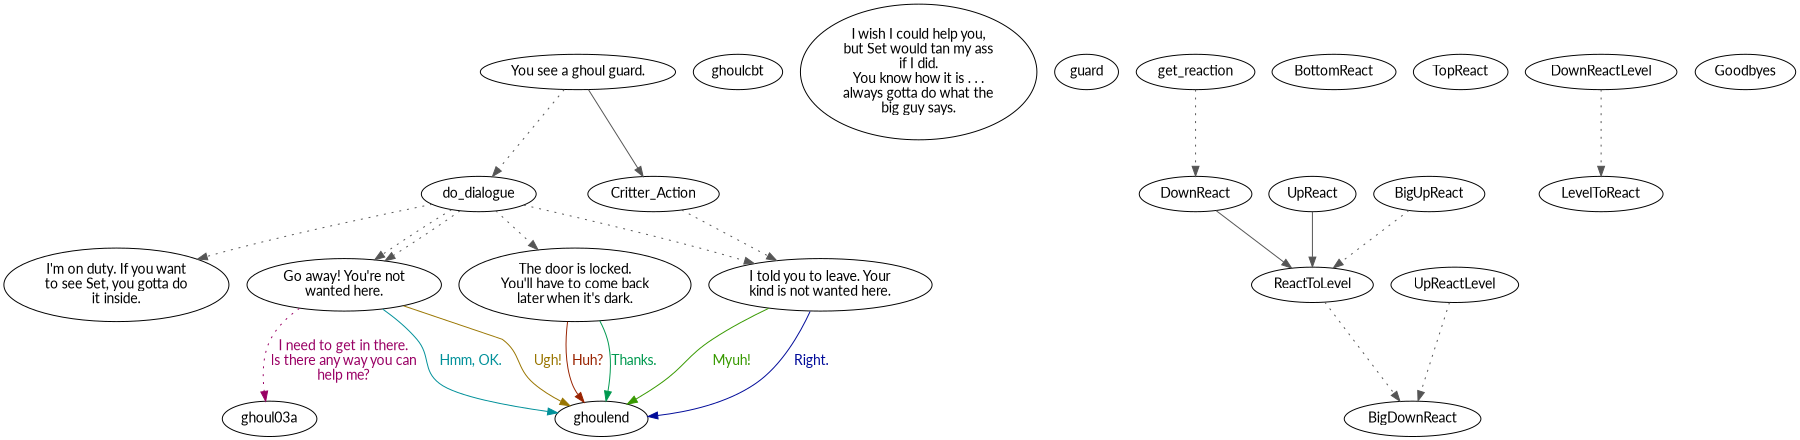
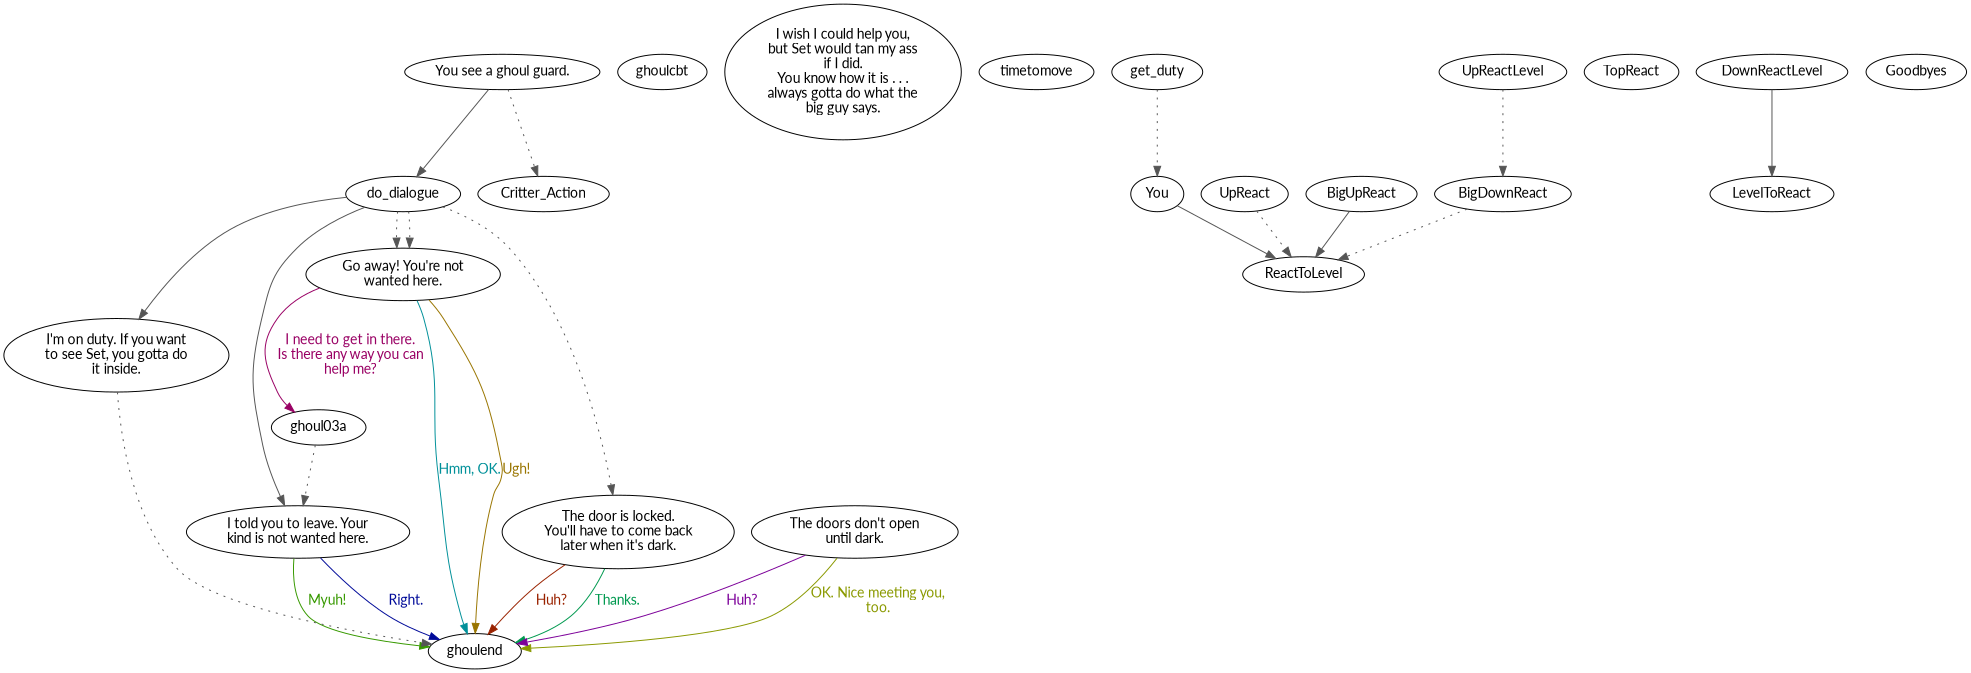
  digraph {
    fontname=Lato
    node [color="#000000" fillcolor="#FFFFFF" fontname=Lato style=filled]
    edge [color="#555555" fontname=Lato style=dotted]
    n1 [label="You see a ghoul guard."]
    do_dialogue
    Critter_Action
    n4 [label="I told you to leave. Your\nkind is not wanted here."]
    n5 [label="I'm on duty. If you want\nto see Set, you gotta do\nit inside."]
    n6 [label="Go away! You're not\nwanted here."]
    n7 [label="The door is locked.\nYou'll have to come back\nlater when it's dark."]
    ghoulend
    ghoul03a
    ghoulcbt
+   n11 [label="The doors don't open\nuntil dark."]
    n12 [label="I wish I could help you,\nbut Set would tan my ass\nif I did.\nYou know how it is . . .\nalways gotta do what the\nbig guy says."]
-   timetomove [label=guard]
-   get_reaction
-   DownReact
+   timetomove
+   get_reaction [label=get_duty]
+   DownReact [label=You]
    UpReact
    ReactToLevel
-   BottomReact
    TopReact
    BigUpReact
    BigDownReact
    UpReactLevel
    DownReactLevel
    LevelToReact
    Goodbyes
-   n1 -> do_dialogue
-   n1 -> Critter_Action [style=solid]
-   do_dialogue -> n4
-   do_dialogue -> n5
+   n1 -> do_dialogue [style=solid]
+   n1 -> Critter_Action
+   do_dialogue -> n4 [style=solid]
+   do_dialogue -> n5 [style=solid]
    do_dialogue -> n6
    do_dialogue -> n6
    do_dialogue -> n7
    n4 -> ghoulend [color="#000A99" fontcolor="#000A99" label="Right." style=""]
    n4 -> ghoulend [color="#379900" fontcolor="#379900" label="Myuh!" style=""]
+   n5 -> ghoulend
    n6 -> ghoulend [color="#009099" fontcolor="#009099" label="Hmm, OK." style=""]
    n6 -> ghoulend [color="#997500" fontcolor="#997500" label="Ugh!" style=""]
-   n6 -> ghoul03a [color="#990064" fontcolor="#990064" label="I need to get in there.\nIs there any way you can\nhelp me?"]
+   n6 -> ghoul03a [color="#990064" fontcolor="#990064" label="I need to get in there.\nIs there any way you can\nhelp me?" style=""]
    n7 -> ghoulend [color="#00994F" fontcolor="#00994F" label="Thanks." style=""]
    n7 -> ghoulend [color="#992200" fontcolor="#992200" label="Huh?" style=""]
-   Critter_Action -> n4
+   ghoul03a -> n4
+   n11 -> ghoulend [color="#8A9900" fontcolor="#8A9900" label="OK. Nice meeting you,\ntoo." style=""]
+   n11 -> ghoulend [color="#7C0099" fontcolor="#7C0099" label="Huh?" style=""]
    get_reaction -> DownReact
    DownReact -> ReactToLevel [style=solid]
-   UpReact -> ReactToLevel [style=solid]
-   BigUpReact -> ReactToLevel
-   ReactToLevel -> BigDownReact
+   UpReact -> ReactToLevel
+   BigUpReact -> ReactToLevel [style=solid]
+   BigDownReact -> ReactToLevel
    UpReactLevel -> BigDownReact
-   DownReactLevel -> LevelToReact
+   DownReactLevel -> LevelToReact [style=solid]
  }
